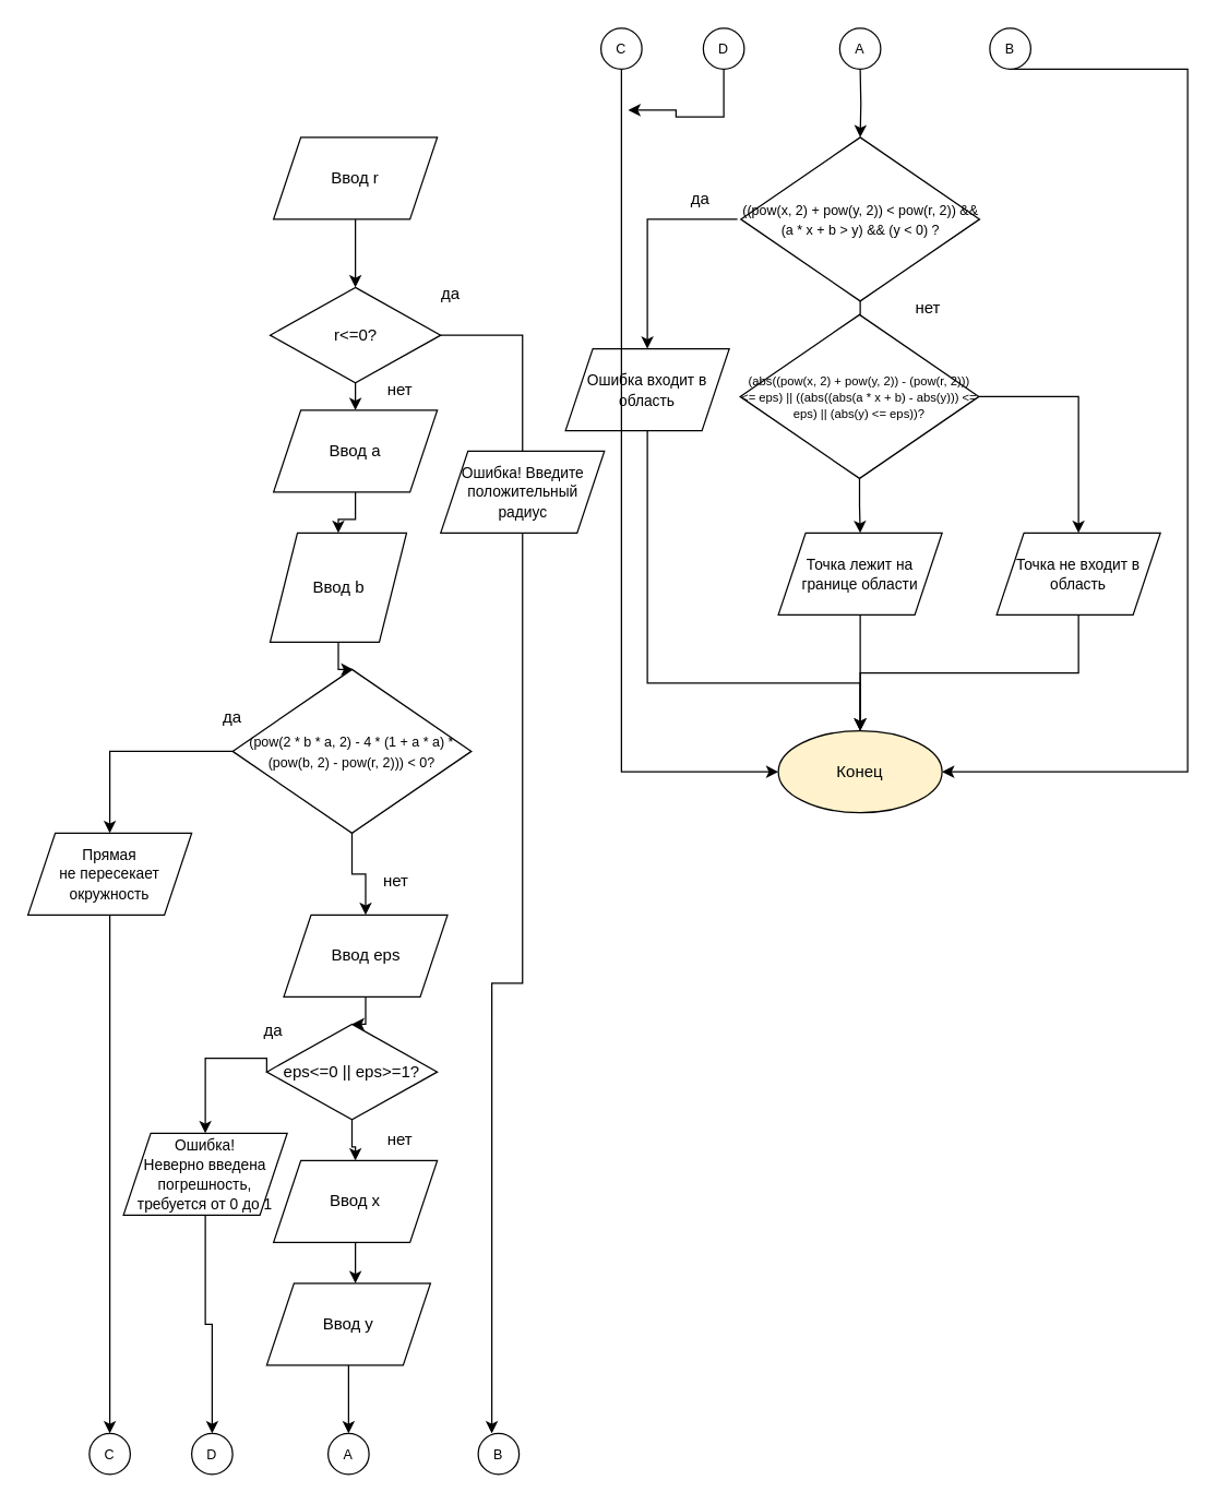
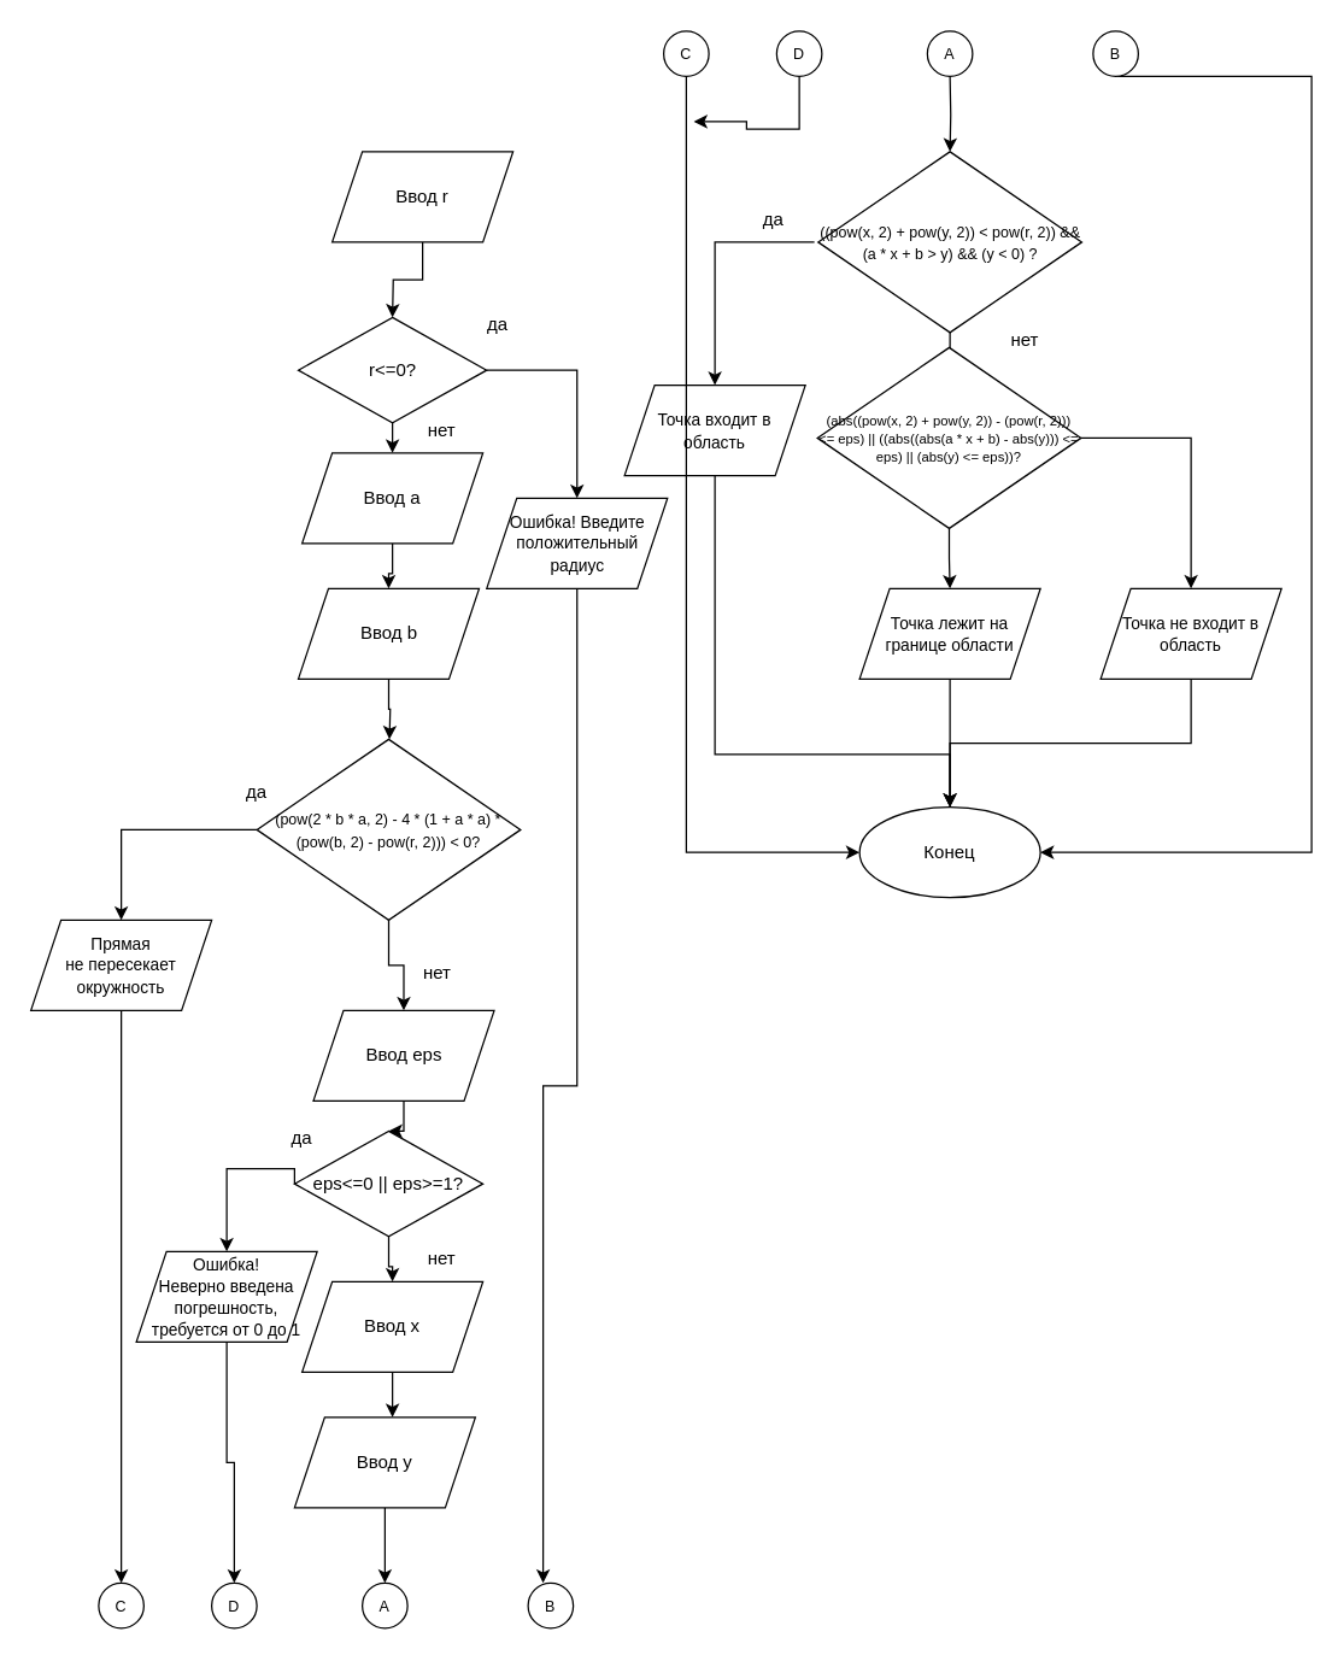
  <mxCell id="0" />
  <mxCell id="1" parent="0" />
  <mxCell id="2" value="" style="edgeStyle=orthogonalEdgeStyle;rounded=0;orthogonalLoop=1;jettySize=auto;html=1;" parent="1" source="3" edge="1"><mxGeometry relative="1" as="geometry"><mxPoint x="260" y="210" as="targetPoint" /></mxGeometry></mxCell>
- <mxCell id="3" value="Ввод r" style="shape=parallelogram;perimeter=parallelogramPerimeter;whiteSpace=wrap;html=1;fixedSize=1;" parent="1" vertex="1"><mxGeometry x="200" y="100" width="120" height="60" as="geometry" /></mxCell>
+ <mxCell id="3" value="Ввод r" style="shape=parallelogram;perimeter=parallelogramPerimeter;whiteSpace=wrap;html=1;fixedSize=1;" parent="1" vertex="1"><mxGeometry x="220" y="100" width="120" height="60" as="geometry" /></mxCell>
  <mxCell id="4" value="" style="edgeStyle=orthogonalEdgeStyle;rounded=0;orthogonalLoop=1;jettySize=auto;html=1;entryX=0.5;entryY=0;entryDx=0;entryDy=0;" parent="1" source="5" edge="1" target="7"><mxGeometry relative="1" as="geometry"><mxPoint x="260" y="370" as="targetPoint" /></mxGeometry></mxCell>
  <mxCell id="5" value="Ввод a" style="shape=parallelogram;perimeter=parallelogramPerimeter;whiteSpace=wrap;html=1;fixedSize=1;" parent="1" vertex="1"><mxGeometry x="200" y="300" width="120" height="60" as="geometry" /></mxCell>
  <mxCell id="6" value="" style="edgeStyle=orthogonalEdgeStyle;rounded=0;orthogonalLoop=1;jettySize=auto;html=1;" parent="1" source="7" edge="1"><mxGeometry relative="1" as="geometry"><mxPoint x="258" y="490" as="targetPoint" /></mxGeometry></mxCell>
- <mxCell id="7" value="Ввод b" style="shape=parallelogram;perimeter=parallelogramPerimeter;whiteSpace=wrap;html=1;fixedSize=1;" parent="1" vertex="1"><mxGeometry x="197.5" y="390" width="100" height="80" as="geometry" /></mxCell>
+ <mxCell id="7" value="Ввод b" style="shape=parallelogram;perimeter=parallelogramPerimeter;whiteSpace=wrap;html=1;fixedSize=1;" parent="1" vertex="1"><mxGeometry x="197.5" y="390" width="120" height="60" as="geometry" /></mxCell>
  <mxCell id="8" value="" style="edgeStyle=orthogonalEdgeStyle;rounded=0;orthogonalLoop=1;jettySize=auto;html=1;exitX=0.5;exitY=1;exitDx=0;exitDy=0;" parent="1" source="24" target="12" edge="1"><mxGeometry relative="1" as="geometry"><mxPoint x="257.5" y="830" as="sourcePoint" /></mxGeometry></mxCell>
  <mxCell id="9" style="edgeStyle=orthogonalEdgeStyle;rounded=0;orthogonalLoop=1;jettySize=auto;html=1;exitX=0.5;exitY=1;exitDx=0;exitDy=0;fontSize=10;" edge="1" parent="1" source="10" target="24"><mxGeometry relative="1" as="geometry" /></mxCell>
  <mxCell id="10" value="Ввод eps" style="shape=parallelogram;perimeter=parallelogramPerimeter;whiteSpace=wrap;html=1;fixedSize=1;" parent="1" vertex="1"><mxGeometry x="207.5" y="670" width="120" height="60" as="geometry" /></mxCell>
  <mxCell id="11" value="" style="edgeStyle=orthogonalEdgeStyle;rounded=0;orthogonalLoop=1;jettySize=auto;html=1;" parent="1" source="12" edge="1"><mxGeometry relative="1" as="geometry"><mxPoint x="260" y="940" as="targetPoint" /></mxGeometry></mxCell>
  <mxCell id="12" value="Ввод x" style="shape=parallelogram;perimeter=parallelogramPerimeter;whiteSpace=wrap;html=1;fixedSize=1;" parent="1" vertex="1"><mxGeometry x="200" y="850" width="120" height="60" as="geometry" /></mxCell>
  <mxCell id="13" style="edgeStyle=orthogonalEdgeStyle;rounded=0;orthogonalLoop=1;jettySize=auto;html=1;exitX=0.5;exitY=1;exitDx=0;exitDy=0;entryX=0.5;entryY=0;entryDx=0;entryDy=0;" edge="1" parent="1" source="15" target="5"><mxGeometry relative="1" as="geometry" /></mxCell>
- <mxCell id="14" style="edgeStyle=orthogonalEdgeStyle;rounded=0;orthogonalLoop=1;jettySize=auto;html=1;exitX=1;exitY=0.5;exitDx=0;exitDy=0;fontSize=9;endArrow=none;" edge="1" parent="1" source="15" target="46"><mxGeometry relative="1" as="geometry" /></mxCell>
+ <mxCell id="14" style="edgeStyle=orthogonalEdgeStyle;rounded=0;orthogonalLoop=1;jettySize=auto;html=1;exitX=1;exitY=0.5;exitDx=0;exitDy=0;fontSize=9;" edge="1" parent="1" source="15" target="46"><mxGeometry relative="1" as="geometry" /></mxCell>
  <mxCell id="15" value="r&amp;lt;=0?" style="rhombus;whiteSpace=wrap;html=1;" vertex="1" parent="1"><mxGeometry x="197.5" y="210" width="125" height="70" as="geometry" /></mxCell>
  <mxCell id="16" value="да" style="text;html=1;strokeColor=none;fillColor=none;align=center;verticalAlign=middle;whiteSpace=wrap;rounded=0;" vertex="1" parent="1"><mxGeometry x="140" y="510" width="60" height="30" as="geometry" /></mxCell>
  <mxCell id="17" value="нет" style="text;html=1;strokeColor=none;fillColor=none;align=center;verticalAlign=middle;whiteSpace=wrap;rounded=0;" vertex="1" parent="1"><mxGeometry x="262.5" y="270" width="60" height="30" as="geometry" /></mxCell>
  <mxCell id="18" style="edgeStyle=orthogonalEdgeStyle;rounded=0;orthogonalLoop=1;jettySize=auto;html=1;exitX=0.5;exitY=1;exitDx=0;exitDy=0;fontSize=10;" edge="1" parent="1" source="20" target="10"><mxGeometry relative="1" as="geometry" /></mxCell>
  <mxCell id="19" style="edgeStyle=orthogonalEdgeStyle;rounded=0;orthogonalLoop=1;jettySize=auto;html=1;exitX=0;exitY=0.5;exitDx=0;exitDy=0;entryX=0.5;entryY=0;entryDx=0;entryDy=0;fontSize=9;" edge="1" parent="1" source="20" target="49"><mxGeometry relative="1" as="geometry" /></mxCell>
  <mxCell id="20" value="&lt;font style=&quot;font-size: 10px;&quot;&gt;(pow(2 * b * a, 2) - 4 * (1 + a * a) * (pow(b, 2) - pow(r, 2))) &amp;lt; 0?&lt;/font&gt;" style="rhombus;whiteSpace=wrap;html=1;" vertex="1" parent="1"><mxGeometry x="170" y="490" width="175" height="120" as="geometry" /></mxCell>
  <mxCell id="21" value="нет" style="text;html=1;strokeColor=none;fillColor=none;align=center;verticalAlign=middle;whiteSpace=wrap;rounded=0;" vertex="1" parent="1"><mxGeometry x="260" y="630" width="60" height="30" as="geometry" /></mxCell>
  <mxCell id="22" value="да" style="text;html=1;strokeColor=none;fillColor=none;align=center;verticalAlign=middle;whiteSpace=wrap;rounded=0;" vertex="1" parent="1"><mxGeometry x="300" y="200" width="60" height="30" as="geometry" /></mxCell>
  <mxCell id="23" style="edgeStyle=orthogonalEdgeStyle;rounded=0;orthogonalLoop=1;jettySize=auto;html=1;exitX=0;exitY=0.5;exitDx=0;exitDy=0;entryX=0.5;entryY=0;entryDx=0;entryDy=0;fontSize=10;" edge="1" parent="1" source="24" target="52"><mxGeometry relative="1" as="geometry"><Array as="points"><mxPoint x="195" y="775" /><mxPoint x="150" y="775" /></Array></mxGeometry></mxCell>
  <mxCell id="24" value="eps&amp;lt;=0 || eps&amp;gt;=1?" style="rhombus;whiteSpace=wrap;html=1;" vertex="1" parent="1"><mxGeometry x="195" y="750" width="125" height="70" as="geometry" /></mxCell>
  <mxCell id="25" value="нет" style="text;html=1;strokeColor=none;fillColor=none;align=center;verticalAlign=middle;whiteSpace=wrap;rounded=0;" vertex="1" parent="1"><mxGeometry x="262.5" y="820" width="60" height="30" as="geometry" /></mxCell>
  <mxCell id="26" value="да" style="text;html=1;strokeColor=none;fillColor=none;align=center;verticalAlign=middle;whiteSpace=wrap;rounded=0;" vertex="1" parent="1"><mxGeometry x="170" y="740" width="60" height="30" as="geometry" /></mxCell>
  <mxCell id="27" style="edgeStyle=orthogonalEdgeStyle;rounded=0;orthogonalLoop=1;jettySize=auto;html=1;exitX=0.5;exitY=1;exitDx=0;exitDy=0;entryX=0.5;entryY=0;entryDx=0;entryDy=0;fontSize=10;" edge="1" parent="1" source="28" target="29"><mxGeometry relative="1" as="geometry" /></mxCell>
  <mxCell id="28" value="Ввод y" style="shape=parallelogram;perimeter=parallelogramPerimeter;whiteSpace=wrap;html=1;fixedSize=1;" vertex="1" parent="1"><mxGeometry x="195" y="940" width="120" height="60" as="geometry" /></mxCell>
  <mxCell id="29" value="А" style="ellipse;whiteSpace=wrap;html=1;aspect=fixed;fontSize=10;" vertex="1" parent="1"><mxGeometry x="240" y="1050" width="30" height="30" as="geometry" /></mxCell>
  <mxCell id="30" style="edgeStyle=orthogonalEdgeStyle;rounded=0;orthogonalLoop=1;jettySize=auto;html=1;exitX=0.5;exitY=1;exitDx=0;exitDy=0;fontSize=10;" edge="1" parent="1" target="33"><mxGeometry relative="1" as="geometry"><mxPoint x="630" y="50" as="sourcePoint" /></mxGeometry></mxCell>
  <mxCell id="31" style="edgeStyle=orthogonalEdgeStyle;rounded=0;orthogonalLoop=1;jettySize=auto;html=1;fontSize=10;" edge="1" parent="1" target="35"><mxGeometry relative="1" as="geometry"><mxPoint x="540" y="160" as="sourcePoint" /><Array as="points"><mxPoint x="474" y="160" /></Array></mxGeometry></mxCell>
  <mxCell id="32" style="edgeStyle=orthogonalEdgeStyle;rounded=0;orthogonalLoop=1;jettySize=auto;html=1;exitX=0.5;exitY=1;exitDx=0;exitDy=0;fontSize=10;" edge="1" parent="1" source="33" target="39"><mxGeometry relative="1" as="geometry" /></mxCell>
  <mxCell id="33" value="&lt;font style=&quot;font-size: 10px;&quot;&gt;((pow(x, 2) + pow(y, 2)) &amp;lt; pow(r, 2)) &amp;amp;&amp;amp; (a * x + b &amp;gt; y) &amp;amp;&amp;amp; (y &amp;lt; 0) ?&lt;/font&gt;" style="rhombus;whiteSpace=wrap;html=1;" vertex="1" parent="1"><mxGeometry x="542.5" y="100" width="175" height="120" as="geometry" /></mxCell>
  <mxCell id="34" style="edgeStyle=orthogonalEdgeStyle;rounded=0;orthogonalLoop=1;jettySize=auto;html=1;exitX=0.5;exitY=1;exitDx=0;exitDy=0;fontSize=9;" edge="1" parent="1" source="35" target="61"><mxGeometry relative="1" as="geometry"><Array as="points"><mxPoint x="474" y="500" /><mxPoint x="630" y="500" /></Array></mxGeometry></mxCell>
- <mxCell id="35" value="&lt;font style=&quot;font-size: 11px;&quot;&gt;Ошибка входит в область&lt;/font&gt;" style="shape=parallelogram;perimeter=parallelogramPerimeter;whiteSpace=wrap;html=1;fixedSize=1;" vertex="1" parent="1"><mxGeometry x="414" y="255" width="120" height="60" as="geometry" /></mxCell>
+ <mxCell id="35" value="&lt;font style=&quot;font-size: 11px;&quot;&gt;Точка входит в область&lt;/font&gt;" style="shape=parallelogram;perimeter=parallelogramPerimeter;whiteSpace=wrap;html=1;fixedSize=1;" vertex="1" parent="1"><mxGeometry x="414" y="255" width="120" height="60" as="geometry" /></mxCell>
  <mxCell id="36" value="да" style="text;html=1;strokeColor=none;fillColor=none;align=center;verticalAlign=middle;whiteSpace=wrap;rounded=0;" vertex="1" parent="1"><mxGeometry x="482.5" y="130" width="60" height="30" as="geometry" /></mxCell>
  <mxCell id="37" style="edgeStyle=orthogonalEdgeStyle;rounded=0;orthogonalLoop=1;jettySize=auto;html=1;exitX=0.5;exitY=1;exitDx=0;exitDy=0;entryX=0.5;entryY=0;entryDx=0;entryDy=0;fontSize=9;" edge="1" parent="1" source="39" target="42"><mxGeometry relative="1" as="geometry" /></mxCell>
  <mxCell id="38" style="edgeStyle=orthogonalEdgeStyle;rounded=0;orthogonalLoop=1;jettySize=auto;html=1;exitX=1;exitY=0.5;exitDx=0;exitDy=0;fontSize=9;" edge="1" parent="1" source="39" target="44"><mxGeometry relative="1" as="geometry" /></mxCell>
  <mxCell id="39" value="&lt;font style=&quot;font-size: 9px;&quot;&gt;(abs((pow(x, 2) + pow(y, 2)) - (pow(r, 2))) &amp;lt;= eps) || ((abs((abs(a * x + b) - abs(y))) &amp;lt;= eps) || (abs(y) &amp;lt;= eps))?&lt;/font&gt;" style="rhombus;whiteSpace=wrap;html=1;fontSize=10;" vertex="1" parent="1"><mxGeometry x="542" y="230" width="175" height="120" as="geometry" /></mxCell>
  <mxCell id="40" value="нет" style="text;html=1;strokeColor=none;fillColor=none;align=center;verticalAlign=middle;whiteSpace=wrap;rounded=0;" vertex="1" parent="1"><mxGeometry x="650" y="210" width="60" height="30" as="geometry" /></mxCell>
  <mxCell id="41" style="edgeStyle=orthogonalEdgeStyle;rounded=0;orthogonalLoop=1;jettySize=auto;html=1;exitX=0.5;exitY=1;exitDx=0;exitDy=0;entryX=0.5;entryY=0;entryDx=0;entryDy=0;fontSize=9;" edge="1" parent="1" source="42" target="61"><mxGeometry relative="1" as="geometry" /></mxCell>
  <mxCell id="42" value="&lt;font style=&quot;font-size: 11px;&quot;&gt;Точка лежит на границе области&lt;/font&gt;" style="shape=parallelogram;perimeter=parallelogramPerimeter;whiteSpace=wrap;html=1;fixedSize=1;" vertex="1" parent="1"><mxGeometry x="570" y="390" width="120" height="60" as="geometry" /></mxCell>
  <mxCell id="43" style="edgeStyle=orthogonalEdgeStyle;rounded=0;orthogonalLoop=1;jettySize=auto;html=1;exitX=0.5;exitY=1;exitDx=0;exitDy=0;entryX=0.5;entryY=0;entryDx=0;entryDy=0;fontSize=9;" edge="1" parent="1" source="44" target="61"><mxGeometry relative="1" as="geometry" /></mxCell>
  <mxCell id="44" value="&lt;font style=&quot;font-size: 11px;&quot;&gt;Точка не входит в область&lt;/font&gt;" style="shape=parallelogram;perimeter=parallelogramPerimeter;whiteSpace=wrap;html=1;fixedSize=1;" vertex="1" parent="1"><mxGeometry x="730" y="390" width="120" height="60" as="geometry" /></mxCell>
  <mxCell id="45" style="edgeStyle=orthogonalEdgeStyle;rounded=0;orthogonalLoop=1;jettySize=auto;html=1;exitX=0.5;exitY=1;exitDx=0;exitDy=0;fontSize=9;entryX=0.333;entryY=0;entryDx=0;entryDy=0;entryPerimeter=0;" edge="1" parent="1" source="46" target="47"><mxGeometry relative="1" as="geometry"><mxPoint x="370" y="1023" as="targetPoint" /></mxGeometry></mxCell>
  <mxCell id="46" value="&lt;font style=&quot;font-size: 11px;&quot;&gt;Ошибка! Введите положительный радиус&lt;/font&gt;" style="shape=parallelogram;perimeter=parallelogramPerimeter;whiteSpace=wrap;html=1;fixedSize=1;" vertex="1" parent="1"><mxGeometry x="322.5" y="330" width="120" height="60" as="geometry" /></mxCell>
  <mxCell id="47" value="B" style="ellipse;whiteSpace=wrap;html=1;aspect=fixed;fontSize=10;" vertex="1" parent="1"><mxGeometry x="350" y="1050" width="30" height="30" as="geometry" /></mxCell>
  <mxCell id="48" style="edgeStyle=orthogonalEdgeStyle;rounded=0;orthogonalLoop=1;jettySize=auto;html=1;exitX=0.5;exitY=1;exitDx=0;exitDy=0;entryX=0.5;entryY=0;entryDx=0;entryDy=0;fontSize=9;" edge="1" parent="1" source="49" target="50"><mxGeometry relative="1" as="geometry" /></mxCell>
  <mxCell id="49" value="&lt;font style=&quot;font-size: 11px;&quot;&gt;Прямая &lt;br&gt;не пересекает окружность&lt;/font&gt;" style="shape=parallelogram;perimeter=parallelogramPerimeter;whiteSpace=wrap;html=1;fixedSize=1;" vertex="1" parent="1"><mxGeometry x="20" y="610" width="120" height="60" as="geometry" /></mxCell>
  <mxCell id="50" value="C" style="ellipse;whiteSpace=wrap;html=1;aspect=fixed;fontSize=10;" vertex="1" parent="1"><mxGeometry x="65" y="1050" width="30" height="30" as="geometry" /></mxCell>
  <mxCell id="51" style="edgeStyle=orthogonalEdgeStyle;rounded=0;orthogonalLoop=1;jettySize=auto;html=1;exitX=0.5;exitY=1;exitDx=0;exitDy=0;entryX=0.5;entryY=0;entryDx=0;entryDy=0;fontSize=9;" edge="1" parent="1" source="52" target="53"><mxGeometry relative="1" as="geometry" /></mxCell>
  <mxCell id="52" value="&lt;span style=&quot;font-size: 11px;&quot;&gt;Ошибка! &lt;br&gt;Неверно введена погрешность, требуется от 0 до 1&lt;/span&gt;" style="shape=parallelogram;perimeter=parallelogramPerimeter;whiteSpace=wrap;html=1;fixedSize=1;" vertex="1" parent="1"><mxGeometry x="90" y="830" width="120" height="60" as="geometry" /></mxCell>
  <mxCell id="53" value="D" style="ellipse;whiteSpace=wrap;html=1;aspect=fixed;fontSize=10;" vertex="1" parent="1"><mxGeometry x="140" y="1050" width="30" height="30" as="geometry" /></mxCell>
  <mxCell id="54" value="А" style="ellipse;whiteSpace=wrap;html=1;aspect=fixed;fontSize=10;" vertex="1" parent="1"><mxGeometry x="615" y="20" width="30" height="30" as="geometry" /></mxCell>
  <mxCell id="55" style="edgeStyle=orthogonalEdgeStyle;rounded=0;orthogonalLoop=1;jettySize=auto;html=1;exitX=0.5;exitY=1;exitDx=0;exitDy=0;entryX=1;entryY=0.5;entryDx=0;entryDy=0;fontSize=9;" edge="1" parent="1" source="56" target="61"><mxGeometry relative="1" as="geometry"><Array as="points"><mxPoint x="870" y="50" /><mxPoint x="870" y="565" /></Array></mxGeometry></mxCell>
  <mxCell id="56" value="B" style="ellipse;whiteSpace=wrap;html=1;aspect=fixed;fontSize=10;" vertex="1" parent="1"><mxGeometry x="725" y="20" width="30" height="30" as="geometry" /></mxCell>
  <mxCell id="57" style="edgeStyle=orthogonalEdgeStyle;rounded=0;orthogonalLoop=1;jettySize=auto;html=1;exitX=0.5;exitY=1;exitDx=0;exitDy=0;entryX=0;entryY=0.5;entryDx=0;entryDy=0;fontSize=9;" edge="1" parent="1" source="58" target="61"><mxGeometry relative="1" as="geometry" /></mxCell>
  <mxCell id="58" value="C" style="ellipse;whiteSpace=wrap;html=1;aspect=fixed;fontSize=10;" vertex="1" parent="1"><mxGeometry x="440" y="20" width="30" height="30" as="geometry" /></mxCell>
  <mxCell id="59" style="edgeStyle=orthogonalEdgeStyle;rounded=0;orthogonalLoop=1;jettySize=auto;html=1;exitX=0.5;exitY=1;exitDx=0;exitDy=0;fontSize=9;" edge="1" parent="1" source="60"><mxGeometry relative="1" as="geometry"><mxPoint x="460" y="80" as="targetPoint" /><Array as="points"><mxPoint x="530" y="85" /><mxPoint x="495" y="85" /><mxPoint x="495" y="80" /></Array></mxGeometry></mxCell>
  <mxCell id="60" value="D" style="ellipse;whiteSpace=wrap;html=1;aspect=fixed;fontSize=10;" vertex="1" parent="1"><mxGeometry x="515" y="20" width="30" height="30" as="geometry" /></mxCell>
- <mxCell id="61" value="Конец" style="ellipse;whiteSpace=wrap;html=1;rounded=0;fillColor=#fff2cc;" vertex="1" parent="1"><mxGeometry x="570" y="535" width="120" height="60" as="geometry" /></mxCell>
+ <mxCell id="61" value="Конец" style="ellipse;whiteSpace=wrap;html=1;rounded=0;" vertex="1" parent="1"><mxGeometry x="570" y="535" width="120" height="60" as="geometry" /></mxCell>
